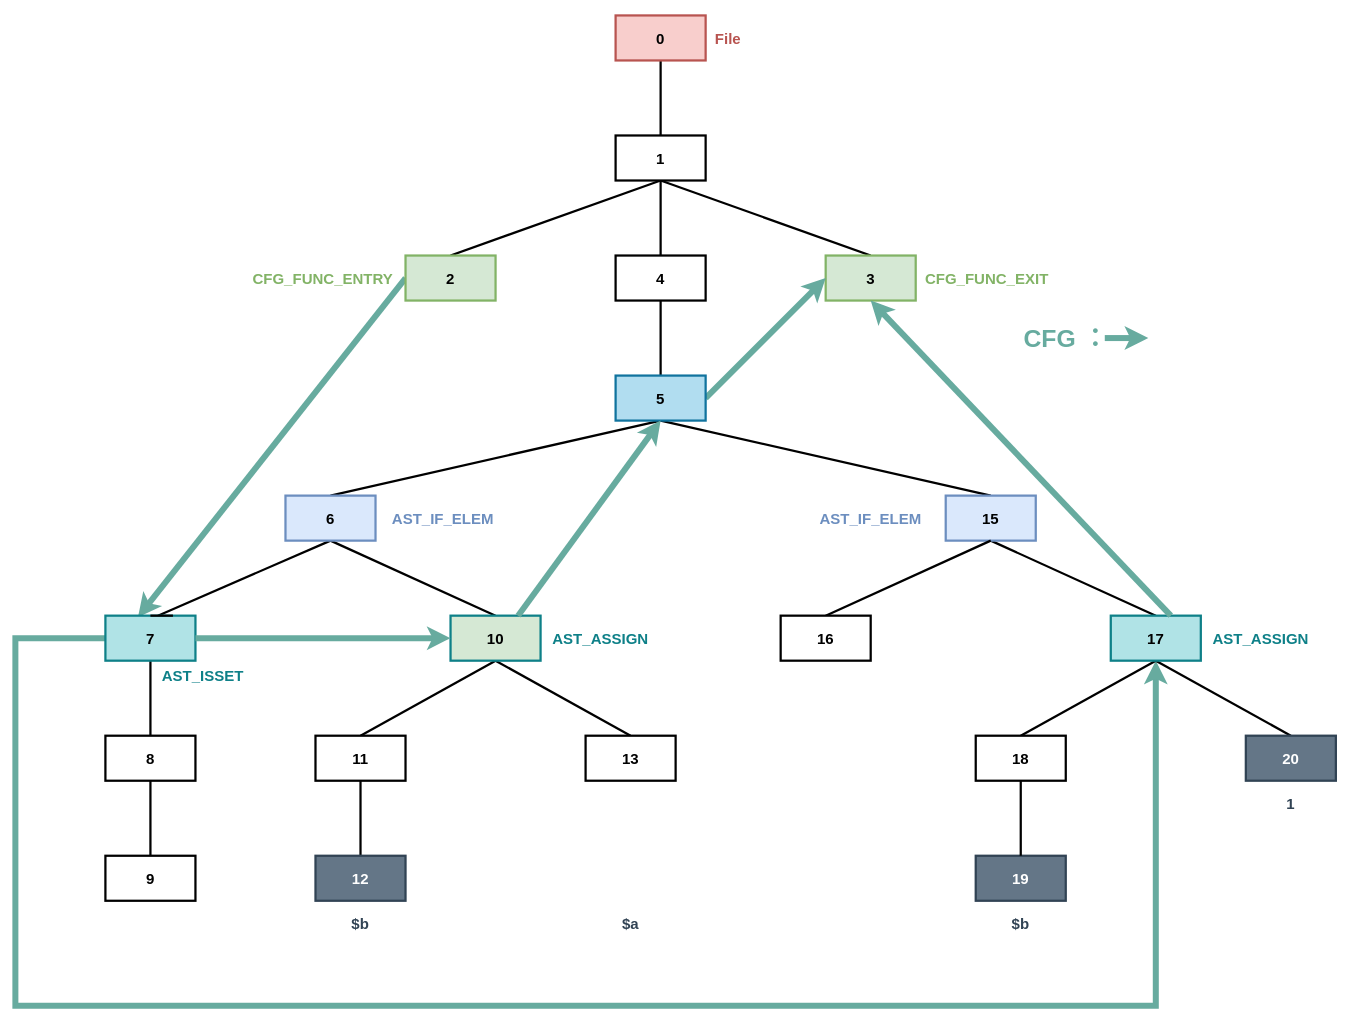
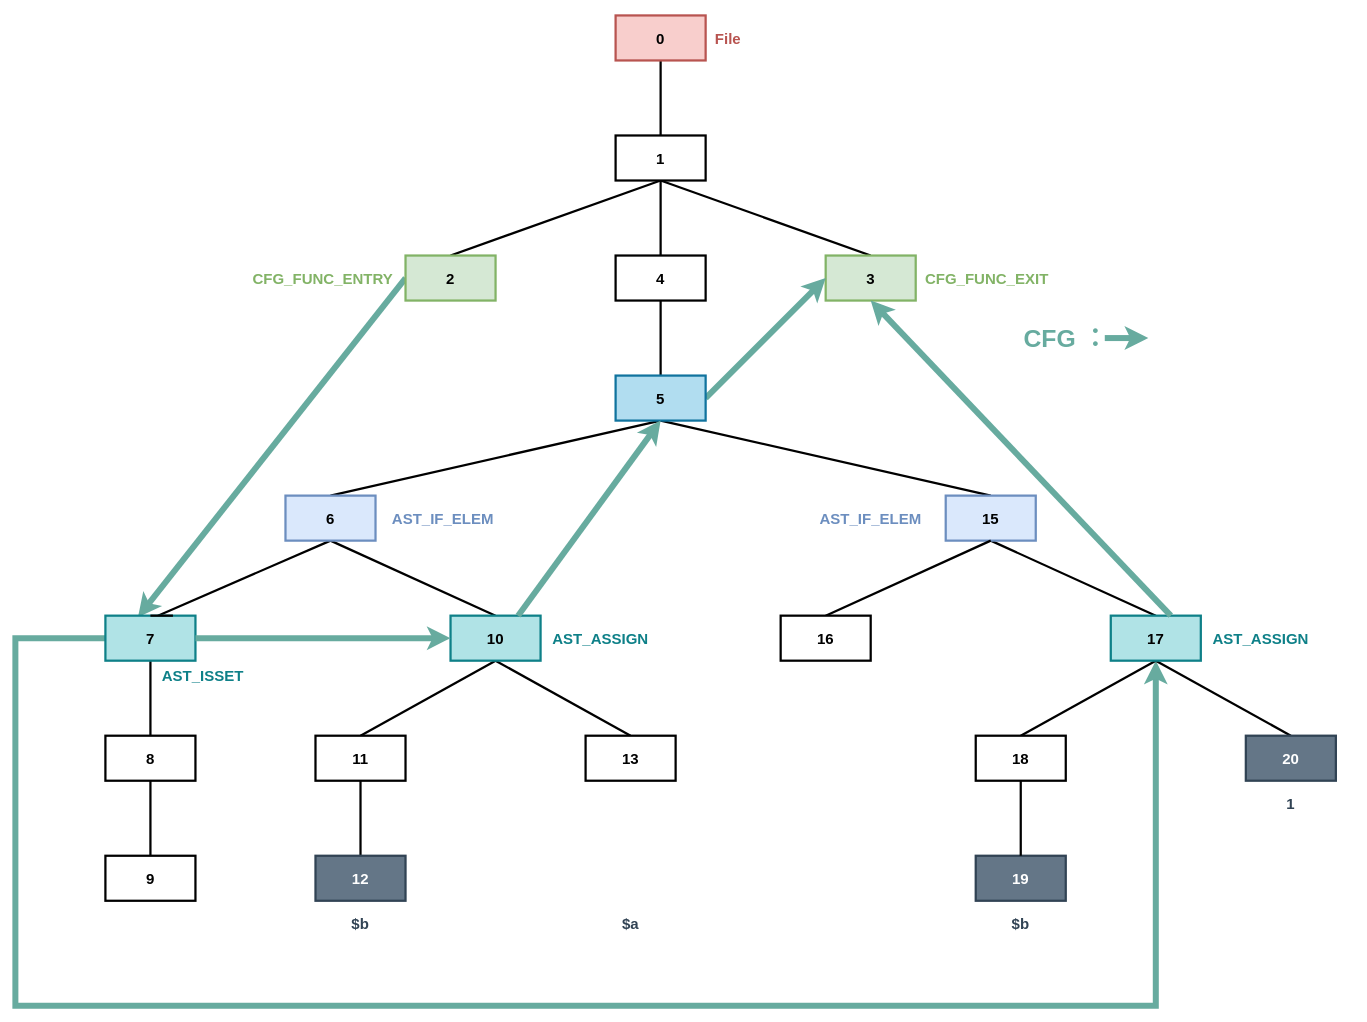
  <mxCell id="0" />
  <mxCell id="1" parent="0" />
  <mxCell id="2" value="" style="edgeStyle=none;rounded=0;orthogonalLoop=1;jettySize=auto;html=1;endArrow=none;endFill=0;strokeWidth=3;" parent="1" source="3" target="7" edge="1"><mxGeometry relative="1" as="geometry" /></mxCell>
  <mxCell id="3" value="&lt;font style=&quot;font-size: 20px&quot;&gt;&lt;b&gt;0&lt;/b&gt;&lt;/font&gt;" style="rounded=0;whiteSpace=wrap;html=1;strokeWidth=3;fillColor=#f8cecc;strokeColor=#b85450;" parent="1" vertex="1"><mxGeometry x="820" width="120" height="60" as="geometry" y="20" /></mxCell>
  <mxCell id="4" style="edgeStyle=none;rounded=0;orthogonalLoop=1;jettySize=auto;html=1;entryX=0.5;entryY=0;entryDx=0;entryDy=0;endArrow=none;endFill=0;exitX=0.5;exitY=1;exitDx=0;exitDy=0;strokeWidth=3;" parent="1" source="7" target="9" edge="1"><mxGeometry relative="1" as="geometry" /></mxCell>
  <mxCell id="5" style="edgeStyle=none;rounded=0;orthogonalLoop=1;jettySize=auto;html=1;entryX=0.5;entryY=0;entryDx=0;entryDy=0;endArrow=none;endFill=0;exitX=0.5;exitY=1;exitDx=0;exitDy=0;strokeWidth=3;" parent="1" source="7" target="10" edge="1"><mxGeometry relative="1" as="geometry" /></mxCell>
  <mxCell id="6" style="edgeStyle=none;rounded=0;orthogonalLoop=1;jettySize=auto;html=1;entryX=0.5;entryY=0;entryDx=0;entryDy=0;endArrow=none;endFill=0;strokeWidth=3;" parent="1" source="7" target="12" edge="1"><mxGeometry relative="1" as="geometry" /></mxCell>
  <mxCell id="7" value="&lt;font style=&quot;font-size: 20px&quot;&gt;&lt;b&gt;1&lt;/b&gt;&lt;/font&gt;" style="rounded=0;whiteSpace=wrap;html=1;strokeWidth=3;" parent="1" vertex="1"><mxGeometry x="820" y="180" width="120" height="60" as="geometry" /></mxCell>
  <mxCell id="8" style="edgeStyle=none;rounded=0;orthogonalLoop=1;jettySize=auto;html=1;entryX=0.361;entryY=0.036;entryDx=0;entryDy=0;endArrow=classic;endFill=1;strokeWidth=8;strokeColor=#67AB9F;exitX=0;exitY=0.5;exitDx=0;exitDy=0;entryPerimeter=0;" parent="1" source="9" target="28" edge="1"><mxGeometry relative="1" as="geometry" /></mxCell>
  <mxCell id="9" value="&lt;font style=&quot;font-size: 20px&quot;&gt;&lt;b&gt;2&lt;/b&gt;&lt;/font&gt;" style="rounded=0;whiteSpace=wrap;html=1;strokeWidth=3;fillColor=#d5e8d4;strokeColor=#82b366;" parent="1" vertex="1"><mxGeometry x="540" y="340" width="120" height="60" as="geometry" /></mxCell>
  <mxCell id="10" value="&lt;font style=&quot;font-size: 20px&quot;&gt;&lt;b&gt;3&lt;/b&gt;&lt;/font&gt;" style="rounded=0;whiteSpace=wrap;html=1;strokeWidth=3;fillColor=#d5e8d4;strokeColor=#82b366;" parent="1" vertex="1"><mxGeometry x="1100" y="340" width="120" height="60" as="geometry" /></mxCell>
  <mxCell id="11" style="edgeStyle=none;rounded=0;orthogonalLoop=1;jettySize=auto;html=1;endArrow=none;endFill=0;strokeWidth=3;" parent="1" source="12" target="16" edge="1"><mxGeometry relative="1" as="geometry" /></mxCell>
  <mxCell id="12" value="&lt;font style=&quot;font-size: 20px&quot;&gt;&lt;b&gt;4&lt;/b&gt;&lt;/font&gt;" style="rounded=0;whiteSpace=wrap;html=1;strokeWidth=3;" parent="1" vertex="1"><mxGeometry x="820" y="340" width="120" height="60" as="geometry" /></mxCell>
  <mxCell id="13" style="rounded=0;orthogonalLoop=1;jettySize=auto;html=1;entryX=0.5;entryY=0;entryDx=0;entryDy=0;exitX=0.5;exitY=1;exitDx=0;exitDy=0;strokeWidth=3;endArrow=none;endFill=0;" parent="1" source="16" target="19" edge="1"><mxGeometry relative="1" as="geometry" /></mxCell>
  <mxCell id="14" style="edgeStyle=none;rounded=0;orthogonalLoop=1;jettySize=auto;html=1;entryX=0.5;entryY=0;entryDx=0;entryDy=0;endArrow=none;endFill=0;exitX=0.5;exitY=1;exitDx=0;exitDy=0;strokeWidth=3;" parent="1" source="16" target="21" edge="1"><mxGeometry relative="1" as="geometry" /></mxCell>
  <mxCell id="15" style="edgeStyle=none;rounded=0;orthogonalLoop=1;jettySize=auto;html=1;entryX=0;entryY=0.5;entryDx=0;entryDy=0;endArrow=classic;endFill=1;strokeColor=#67AB9F;strokeWidth=8;exitX=1;exitY=0.5;exitDx=0;exitDy=0;" parent="1" source="16" target="10" edge="1"><mxGeometry relative="1" as="geometry" /></mxCell>
  <mxCell id="16" value="&lt;font style=&quot;font-size: 20px&quot;&gt;&lt;b&gt;5&lt;/b&gt;&lt;/font&gt;" style="rounded=0;whiteSpace=wrap;html=1;strokeWidth=3;fillColor=#b1ddf0;strokeColor=#10739e;" parent="1" vertex="1"><mxGeometry x="820" y="500" width="120" height="60" as="geometry" /></mxCell>
  <mxCell id="17" style="rounded=0;orthogonalLoop=1;jettySize=auto;html=1;endArrow=none;endFill=0;strokeWidth=3;exitX=0.5;exitY=1;exitDx=0;exitDy=0;" parent="1" source="19" edge="1"><mxGeometry relative="1" as="geometry"><mxPoint x="210" y="820" as="targetPoint" /></mxGeometry></mxCell>
  <mxCell id="18" style="edgeStyle=none;rounded=0;orthogonalLoop=1;jettySize=auto;html=1;entryX=0.5;entryY=0;entryDx=0;entryDy=0;endArrow=none;endFill=0;strokeWidth=3;exitX=0.5;exitY=1;exitDx=0;exitDy=0;" parent="1" source="19" target="31" edge="1"><mxGeometry relative="1" as="geometry" /></mxCell>
  <mxCell id="19" value="&lt;font style=&quot;font-size: 20px&quot;&gt;&lt;b&gt;6&lt;/b&gt;&lt;/font&gt;" style="rounded=0;whiteSpace=wrap;html=1;strokeWidth=3;fillColor=#dae8fc;strokeColor=#6c8ebf;" parent="1" vertex="1"><mxGeometry x="380" y="660" width="120" height="60" as="geometry" /></mxCell>
  <mxCell id="20" style="edgeStyle=none;rounded=0;orthogonalLoop=1;jettySize=auto;html=1;entryX=0.5;entryY=0;entryDx=0;entryDy=0;endArrow=none;endFill=0;strokeWidth=3;exitX=0.5;exitY=1;exitDx=0;exitDy=0;" parent="1" source="21" target="34" edge="1"><mxGeometry relative="1" as="geometry"><mxPoint x="1440" y="820" as="targetPoint" /></mxGeometry></mxCell>
  <mxCell id="21" value="&lt;font style=&quot;font-size: 20px&quot;&gt;&lt;b&gt;15&lt;/b&gt;&lt;/font&gt;" style="rounded=0;whiteSpace=wrap;html=1;strokeWidth=3;fillColor=#dae8fc;strokeColor=#6c8ebf;" parent="1" vertex="1"><mxGeometry x="1260" y="660" width="120" height="60" as="geometry" /></mxCell>
  <mxCell id="22" style="edgeStyle=none;rounded=0;orthogonalLoop=1;jettySize=auto;html=1;entryX=0.5;entryY=1;entryDx=0;entryDy=0;endArrow=none;endFill=0;exitX=0.5;exitY=0;exitDx=0;exitDy=0;strokeWidth=3;" parent="1" source="23" target="21" edge="1"><mxGeometry relative="1" as="geometry" /></mxCell>
  <mxCell id="23" value="&lt;font style=&quot;font-size: 20px&quot;&gt;&lt;b&gt;16&lt;/b&gt;&lt;/font&gt;" style="rounded=0;whiteSpace=wrap;html=1;strokeWidth=3;" parent="1" vertex="1"><mxGeometry x="1040" y="820" width="120" height="60" as="geometry" /></mxCell>
  <mxCell id="24" value="&lt;font color=&quot;#67ab9f&quot; size=&quot;1&quot;&gt;&lt;b style=&quot;font-size: 33px&quot;&gt;CFG ：&lt;/b&gt;&lt;/font&gt;" style="text;html=1;strokeColor=none;fillColor=none;align=center;verticalAlign=middle;whiteSpace=wrap;rounded=0;" parent="1" vertex="1"><mxGeometry x="1340" y="440" width="160" height="20" as="geometry" /></mxCell>
  <mxCell id="25" value="" style="endArrow=classic;html=1;strokeColor=#67AB9F;strokeWidth=8;" parent="1" edge="1"><mxGeometry width="50" height="50" relative="1" as="geometry"><mxPoint x="1472" y="450" as="sourcePoint" /><mxPoint x="1530" y="450" as="targetPoint" /></mxGeometry></mxCell>
  <mxCell id="26" style="edgeStyle=orthogonalEdgeStyle;rounded=0;orthogonalLoop=1;jettySize=auto;html=1;endArrow=none;endFill=0;strokeWidth=3;" parent="1" source="28" target="36" edge="1"><mxGeometry relative="1" as="geometry" /></mxCell>
  <mxCell id="27" style="edgeStyle=none;rounded=0;orthogonalLoop=1;jettySize=auto;html=1;endArrow=classic;endFill=1;strokeWidth=8;entryX=0.5;entryY=1;entryDx=0;entryDy=0;exitX=0;exitY=0.5;exitDx=0;exitDy=0;strokeColor=#67AB9F;" parent="1" source="28" target="34" edge="1"><mxGeometry relative="1" as="geometry"><mxPoint x="1600" y="1350" as="targetPoint" /><Array as="points"><mxPoint x="20" y="850" /><mxPoint x="20" y="1340" /><mxPoint x="1540" y="1340" /></Array></mxGeometry></mxCell>
  <mxCell id="28" value="&lt;font style=&quot;font-size: 20px&quot;&gt;&lt;b&gt;7&lt;/b&gt;&lt;/font&gt;" style="rounded=0;whiteSpace=wrap;html=1;strokeWidth=3;fillColor=#b0e3e6;strokeColor=#0e8088;" parent="1" vertex="1"><mxGeometry x="140" y="820" width="120" height="60" as="geometry" /></mxCell>
  <mxCell id="29" style="edgeStyle=none;rounded=0;orthogonalLoop=1;jettySize=auto;html=1;entryX=0.5;entryY=0;entryDx=0;entryDy=0;endArrow=none;endFill=0;strokeWidth=3;exitX=0.5;exitY=1;exitDx=0;exitDy=0;" parent="1" source="31" target="39" edge="1"><mxGeometry relative="1" as="geometry" /></mxCell>
  <mxCell id="30" style="edgeStyle=none;rounded=0;orthogonalLoop=1;jettySize=auto;html=1;entryX=0.5;entryY=0;entryDx=0;entryDy=0;endArrow=none;endFill=0;strokeWidth=3;exitX=0.5;exitY=1;exitDx=0;exitDy=0;" parent="1" source="31" target="41" edge="1"><mxGeometry relative="1" as="geometry" /></mxCell>
- <mxCell id="31" value="&lt;font style=&quot;font-size: 20px&quot;&gt;&lt;b&gt;10&lt;/b&gt;&lt;/font&gt;" style="rounded=0;whiteSpace=wrap;html=1;strokeWidth=3;fillColor=#d5e8d4;strokeColor=#0e8088;" parent="1" vertex="1"><mxGeometry x="600" y="820" width="120" height="60" as="geometry" /></mxCell>
+ <mxCell id="31" value="&lt;font style=&quot;font-size: 20px&quot;&gt;&lt;b&gt;10&lt;/b&gt;&lt;/font&gt;" style="rounded=0;whiteSpace=wrap;html=1;strokeWidth=3;fillColor=#b0e3e6;strokeColor=#0e8088;" parent="1" vertex="1"><mxGeometry x="600" y="820" width="120" height="60" as="geometry" /></mxCell>
  <mxCell id="32" style="edgeStyle=none;rounded=0;orthogonalLoop=1;jettySize=auto;html=1;entryX=0.5;entryY=0;entryDx=0;entryDy=0;endArrow=none;endFill=0;strokeWidth=3;exitX=0.5;exitY=1;exitDx=0;exitDy=0;" parent="1" source="34" target="45" edge="1"><mxGeometry relative="1" as="geometry" /></mxCell>
  <mxCell id="33" style="edgeStyle=none;rounded=0;orthogonalLoop=1;jettySize=auto;html=1;entryX=0.5;entryY=0;entryDx=0;entryDy=0;endArrow=none;endFill=0;strokeWidth=3;exitX=0.5;exitY=1;exitDx=0;exitDy=0;" parent="1" source="34" target="46" edge="1"><mxGeometry relative="1" as="geometry" /></mxCell>
  <mxCell id="34" value="&lt;font style=&quot;font-size: 20px&quot;&gt;&lt;b&gt;17&lt;/b&gt;&lt;/font&gt;" style="rounded=0;whiteSpace=wrap;html=1;strokeWidth=3;fillColor=#b0e3e6;strokeColor=#0e8088;" parent="1" vertex="1"><mxGeometry x="1480" y="820" width="120" height="60" as="geometry" /></mxCell>
  <mxCell id="35" style="edgeStyle=orthogonalEdgeStyle;rounded=0;orthogonalLoop=1;jettySize=auto;html=1;entryX=0.5;entryY=0;entryDx=0;entryDy=0;endArrow=none;endFill=0;strokeWidth=3;" parent="1" source="36" target="37" edge="1"><mxGeometry relative="1" as="geometry" /></mxCell>
  <mxCell id="36" value="&lt;font style=&quot;font-size: 20px&quot;&gt;&lt;b&gt;8&lt;/b&gt;&lt;/font&gt;" style="rounded=0;whiteSpace=wrap;html=1;strokeWidth=3;" parent="1" vertex="1"><mxGeometry x="140" y="980" width="120" height="60" as="geometry" /></mxCell>
  <mxCell id="37" value="&lt;font style=&quot;font-size: 20px&quot;&gt;&lt;b&gt;9&lt;/b&gt;&lt;/font&gt;" style="rounded=0;whiteSpace=wrap;html=1;strokeWidth=3;" parent="1" vertex="1"><mxGeometry x="140" y="1140" width="120" height="60" as="geometry" /></mxCell>
  <mxCell id="38" style="edgeStyle=orthogonalEdgeStyle;rounded=0;orthogonalLoop=1;jettySize=auto;html=1;entryX=0.5;entryY=0;entryDx=0;entryDy=0;strokeWidth=3;endArrow=none;endFill=0;" parent="1" source="39" target="40" edge="1"><mxGeometry relative="1" as="geometry" /></mxCell>
  <mxCell id="39" value="&lt;font style=&quot;font-size: 20px&quot;&gt;&lt;b&gt;11&lt;/b&gt;&lt;/font&gt;" style="rounded=0;whiteSpace=wrap;html=1;strokeWidth=3;" parent="1" vertex="1"><mxGeometry x="420" y="980" width="120" height="60" as="geometry" /></mxCell>
  <mxCell id="40" value="&lt;span style=&quot;font-size: 20px&quot;&gt;&lt;b&gt;12&lt;/b&gt;&lt;/span&gt;" style="rounded=0;whiteSpace=wrap;html=1;strokeWidth=3;fillColor=#647687;strokeColor=#314354;fontColor=#ffffff;" parent="1" vertex="1"><mxGeometry x="420" y="1140" width="120" height="60" as="geometry" /></mxCell>
  <mxCell id="41" value="&lt;font style=&quot;font-size: 20px&quot;&gt;&lt;b&gt;13&lt;/b&gt;&lt;/font&gt;" style="rounded=0;whiteSpace=wrap;html=1;strokeWidth=3;" parent="1" vertex="1"><mxGeometry x="780" y="980" width="120" height="60" as="geometry" /></mxCell>
  <mxCell id="42" style="edgeStyle=orthogonalEdgeStyle;rounded=0;orthogonalLoop=1;jettySize=auto;html=1;exitX=0.75;exitY=0;exitDx=0;exitDy=0;entryX=0.5;entryY=0;entryDx=0;entryDy=0;endArrow=none;endFill=0;strokeWidth=3;" parent="1" source="28" target="28" edge="1"><mxGeometry relative="1" as="geometry" /></mxCell>
  <mxCell id="43" value="&lt;font style=&quot;font-size: 20px&quot;&gt;&lt;b&gt;19&lt;/b&gt;&lt;/font&gt;" style="rounded=0;whiteSpace=wrap;html=1;strokeWidth=3;fillColor=#647687;strokeColor=#314354;fontColor=#ffffff;" parent="1" vertex="1"><mxGeometry x="1300" y="1140" width="120" height="60" as="geometry" /></mxCell>
  <mxCell id="44" style="edgeStyle=none;rounded=0;orthogonalLoop=1;jettySize=auto;html=1;entryX=0.5;entryY=0;entryDx=0;entryDy=0;endArrow=none;endFill=0;strokeWidth=3;" parent="1" source="45" target="43" edge="1"><mxGeometry relative="1" as="geometry" /></mxCell>
  <mxCell id="45" value="&lt;font style=&quot;font-size: 20px&quot;&gt;&lt;b&gt;18&lt;/b&gt;&lt;/font&gt;" style="rounded=0;whiteSpace=wrap;html=1;strokeWidth=3;" parent="1" vertex="1"><mxGeometry x="1300" y="980" width="120" height="60" as="geometry" /></mxCell>
  <mxCell id="46" value="&lt;font style=&quot;font-size: 20px&quot;&gt;&lt;b&gt;20&lt;/b&gt;&lt;/font&gt;" style="rounded=0;whiteSpace=wrap;html=1;strokeWidth=3;fillColor=#647687;strokeColor=#314354;fontColor=#ffffff;" parent="1" vertex="1"><mxGeometry x="1660" y="980" width="120" height="60" as="geometry" /></mxCell>
  <mxCell id="47" style="edgeStyle=none;rounded=0;orthogonalLoop=1;jettySize=auto;html=1;entryX=0;entryY=0.5;entryDx=0;entryDy=0;endArrow=classic;endFill=1;strokeWidth=8;strokeColor=#67AB9F;exitX=1;exitY=0.5;exitDx=0;exitDy=0;" parent="1" source="28" target="31" edge="1"><mxGeometry relative="1" as="geometry"><mxPoint x="556.68" y="720" as="sourcePoint" /><mxPoint x="200" y="1172.16" as="targetPoint" /></mxGeometry></mxCell>
  <mxCell id="48" value="&lt;span style=&quot;font-size: 20px&quot;&gt;&lt;b&gt;&lt;font color=&quot;#0e8088&quot;&gt;AST_ISSET&lt;/font&gt;&lt;/b&gt;&lt;/span&gt;" style="text;html=1;strokeColor=none;fillColor=none;align=center;verticalAlign=middle;whiteSpace=wrap;rounded=0;" parent="1" vertex="1"><mxGeometry x="200" y="890" width="140" height="20" as="geometry" /></mxCell>
  <mxCell id="49" value="&lt;span style=&quot;font-size: 20px&quot;&gt;&lt;b&gt;&lt;font color=&quot;#0e8088&quot;&gt;AST_ASSIGN&lt;/font&gt;&lt;/b&gt;&lt;/span&gt;" style="text;html=1;strokeColor=none;fillColor=none;align=center;verticalAlign=middle;whiteSpace=wrap;rounded=0;" parent="1" vertex="1"><mxGeometry x="730" y="840" width="140" height="20" as="geometry" /></mxCell>
  <mxCell id="50" value="&lt;span style=&quot;font-size: 20px&quot;&gt;&lt;b&gt;&lt;font color=&quot;#0e8088&quot;&gt;AST_ASSIGN&lt;/font&gt;&lt;/b&gt;&lt;/span&gt;" style="text;html=1;strokeColor=none;fillColor=none;align=center;verticalAlign=middle;whiteSpace=wrap;rounded=0;" parent="1" vertex="1"><mxGeometry x="1610" y="840" width="140" height="20" as="geometry" /></mxCell>
  <mxCell id="51" value="&lt;font style=&quot;font-size: 20px&quot; color=&quot;#6c8ebf&quot;&gt;&lt;b&gt;AST_IF_ELEM&lt;/b&gt;&lt;/font&gt;" style="text;html=1;strokeColor=none;fillColor=none;align=center;verticalAlign=middle;whiteSpace=wrap;rounded=0;" parent="1" vertex="1"><mxGeometry x="1080" y="670" width="160" height="40" as="geometry" /></mxCell>
  <mxCell id="52" style="edgeStyle=none;rounded=0;orthogonalLoop=1;jettySize=auto;html=1;exitX=0.5;exitY=0;exitDx=0;exitDy=0;endArrow=classic;endFill=1;strokeColor=#67AB9F;strokeWidth=8;" parent="1" source="51" target="51" edge="1"><mxGeometry relative="1" as="geometry" /></mxCell>
  <mxCell id="53" value="&lt;font style=&quot;font-size: 20px&quot; color=&quot;#6c8ebf&quot;&gt;&lt;b&gt;AST_IF_ELEM&lt;/b&gt;&lt;/font&gt;" style="text;html=1;strokeColor=none;fillColor=none;align=center;verticalAlign=middle;whiteSpace=wrap;rounded=0;" parent="1" vertex="1"><mxGeometry x="510" y="670" width="160" height="40" as="geometry" /></mxCell>
  <mxCell id="54" value="&lt;span style=&quot;font-size: 20px&quot;&gt;&lt;b&gt;&lt;font color=&quot;#314354&quot;&gt;$b&lt;/font&gt;&lt;/b&gt;&lt;/span&gt;" style="text;html=1;strokeColor=none;fillColor=none;align=center;verticalAlign=middle;whiteSpace=wrap;rounded=0;" parent="1" vertex="1"><mxGeometry x="400" y="1210" width="160" height="40" as="geometry" /></mxCell>
  <mxCell id="55" value="&lt;span style=&quot;font-size: 20px&quot;&gt;&lt;b&gt;&lt;font color=&quot;#314354&quot;&gt;$a&lt;/font&gt;&lt;/b&gt;&lt;/span&gt;" style="text;html=1;strokeColor=none;fillColor=none;align=center;verticalAlign=middle;whiteSpace=wrap;rounded=0;" parent="1" vertex="1"><mxGeometry x="760" y="1210" width="160" height="40" as="geometry" /></mxCell>
  <mxCell id="56" value="&lt;span style=&quot;font-size: 20px&quot;&gt;&lt;b&gt;&lt;font color=&quot;#314354&quot;&gt;$b&lt;/font&gt;&lt;/b&gt;&lt;/span&gt;" style="text;html=1;strokeColor=none;fillColor=none;align=center;verticalAlign=middle;whiteSpace=wrap;rounded=0;" parent="1" vertex="1"><mxGeometry x="1280" y="1210" width="160" height="40" as="geometry" /></mxCell>
  <mxCell id="57" value="&lt;span style=&quot;font-size: 20px&quot;&gt;&lt;b&gt;&lt;font color=&quot;#314354&quot;&gt;1&lt;/font&gt;&lt;/b&gt;&lt;/span&gt;" style="text;html=1;strokeColor=none;fillColor=none;align=center;verticalAlign=middle;whiteSpace=wrap;rounded=0;" parent="1" vertex="1"><mxGeometry x="1640" y="1050" width="160" height="40" as="geometry" /></mxCell>
  <mxCell id="58" value="&lt;font style=&quot;font-size: 20px&quot; color=&quot;#b85450&quot;&gt;&lt;b&gt;File&lt;/b&gt;&lt;/font&gt;" style="text;html=1;strokeColor=none;fillColor=none;align=center;verticalAlign=middle;whiteSpace=wrap;rounded=0;" parent="1" vertex="1"><mxGeometry x="890" y="30" width="160" height="40" as="geometry" /></mxCell>
  <mxCell id="59" style="edgeStyle=none;rounded=0;orthogonalLoop=1;jettySize=auto;html=1;exitX=0.5;exitY=0;exitDx=0;exitDy=0;endArrow=classic;endFill=1;strokeColor=#67AB9F;strokeWidth=8;" parent="1" source="58" target="58" edge="1"><mxGeometry relative="1" as="geometry" /></mxCell>
  <mxCell id="60" style="edgeStyle=none;rounded=0;orthogonalLoop=1;jettySize=auto;html=1;entryX=0.5;entryY=1;entryDx=0;entryDy=0;endArrow=classic;endFill=1;strokeWidth=8;strokeColor=#67AB9F;exitX=0.75;exitY=0;exitDx=0;exitDy=0;" parent="1" source="31" target="16" edge="1"><mxGeometry relative="1" as="geometry"><mxPoint x="1570" y="818.33" as="sourcePoint" /><mxPoint x="1910" y="818.33" as="targetPoint" /></mxGeometry></mxCell>
  <mxCell id="61" value="&lt;font style=&quot;font-size: 20px&quot; color=&quot;#82b366&quot;&gt;&lt;b&gt;CFG_FUNC_ENTRY&lt;/b&gt;&lt;/font&gt;" style="text;html=1;strokeColor=none;fillColor=none;align=center;verticalAlign=middle;whiteSpace=wrap;rounded=0;" parent="1" vertex="1"><mxGeometry x="320" y="360" width="220" height="20" as="geometry" /></mxCell>
  <mxCell id="62" value="&lt;font style=&quot;font-size: 20px&quot; color=&quot;#82b366&quot;&gt;&lt;b&gt;CFG_FUNC_EXIT&lt;/b&gt;&lt;/font&gt;" style="text;html=1;strokeColor=none;fillColor=none;align=center;verticalAlign=middle;whiteSpace=wrap;rounded=0;" parent="1" vertex="1"><mxGeometry x="1220" y="360" width="190" height="20" as="geometry" /></mxCell>
  <mxCell id="63" style="edgeStyle=none;rounded=0;orthogonalLoop=1;jettySize=auto;html=1;entryX=0.5;entryY=1;entryDx=0;entryDy=0;endArrow=classic;endFill=1;strokeWidth=8;strokeColor=#67AB9F;exitX=0.75;exitY=0;exitDx=0;exitDy=0;" edge="1" parent="1" target="10"><mxGeometry relative="1" as="geometry"><mxPoint x="1560" y="820" as="sourcePoint" /><mxPoint x="1750" y="560" as="targetPoint" /></mxGeometry></mxCell>
